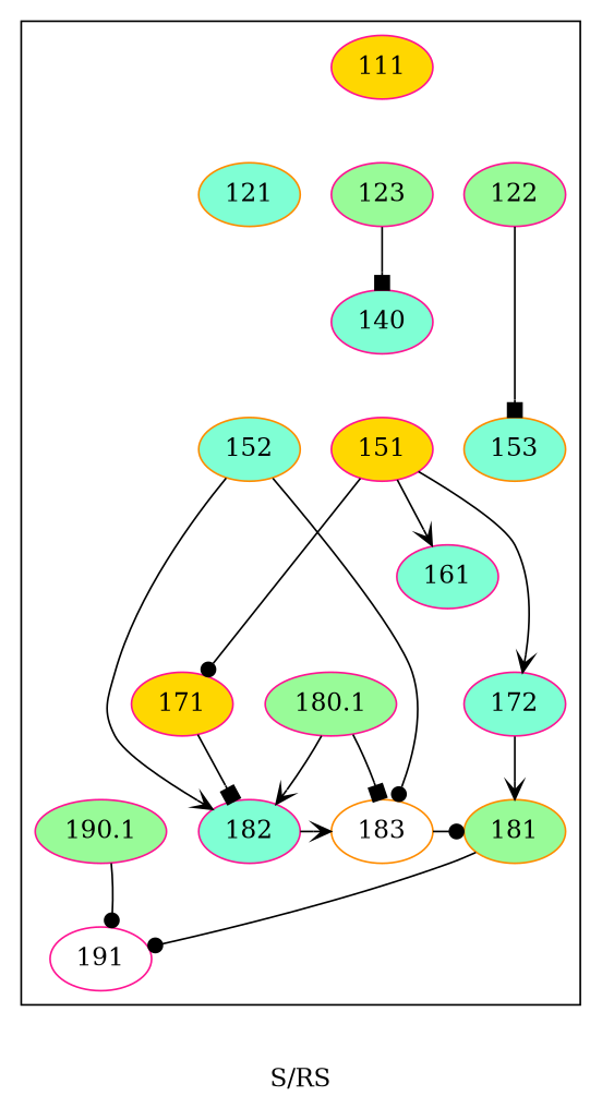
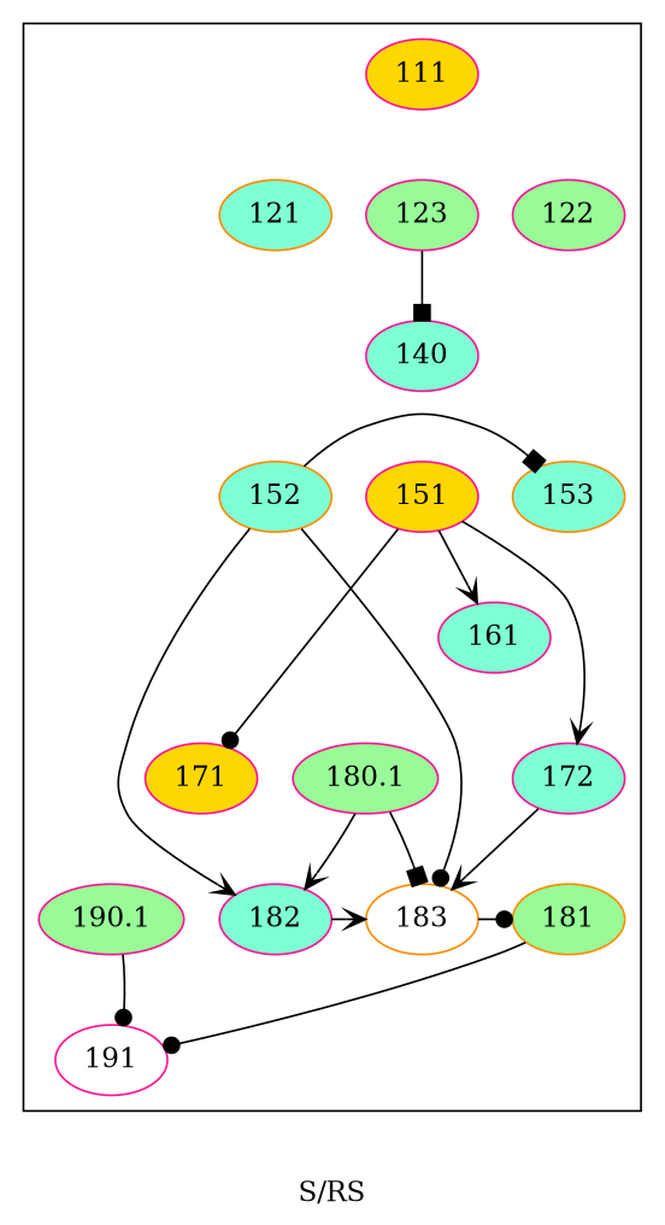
  digraph {
    label="S/RS"
    node [color=deeppink fillcolor=aquamarine style=filled]
    edge [style=invis]
    111 [fillcolor=gold]
    121 [color=darkorange]
    122 [fillcolor=palegreen]
    123 [fillcolor=palegreen]
    140
    151 [fillcolor=gold]
    152 [color=darkorange]
    153 [color=darkorange]
    161
    171 [fillcolor=gold]
    172
    180.1 [fillcolor=palegreen]
    181 [color=darkorange fillcolor=palegreen]
    182
    183 [color=darkorange fillcolor=white]
    190.1 [fillcolor=palegreen]
    191 [fillcolor=white]
    subgraph cluster_1 {
      label=""
      subgraph sub_2 {
        label=""
        rank=same
        111
      }
      subgraph sub_3 {
        label=""
        rank=same
        121
        122
        123
      }
      subgraph sub_4 {
        label=""
        rank=same
        140
      }
      subgraph sub_5 {
        label=""
        rank=same
        151
        152
        153
      }
      subgraph sub_6 {
        label=""
        rank=same
        161
      }
      subgraph sub_7 {
        label=""
        rank=same
        171
        172
      }
      subgraph sub_8 {
        label=""
        rank=same
        180.1
      }
      subgraph sub_9 {
        label=""
        rank=same
        181
        182
        183
      }
      subgraph sub_10 {
        label=""
        rank=same
        190.1
      }
      subgraph sub_11 {
        label=""
        rank=same
        191
      }
    }
    111 -> 121
    111 -> 122
    111 -> 123
    121 -> 122
    123 -> 140 [arrowhead=box style=""]
    140 -> 151
    140 -> 152
    140 -> 153
    151 -> 152
    151 -> 161 [arrowhead=vee style=""]
    151 -> 171 [arrowhead=dot style=""]
    151 -> 172 [arrowhead=vee style=""]
-   122 -> 153 [arrowhead=box style=""]
+   152 -> 153 [arrowhead=box style=""]
    152 -> 182 [arrowhead=vee style=""]
    152 -> 183 [arrowhead=dot style=""]
    161 -> 171
    161 -> 172
    171 -> 172
-   171 -> 182 [arrowhead=box style=""]
-   172 -> 181 [arrowhead=vee style=""]
+   172 -> 183 [arrowhead=vee style=""]
    180.1 -> 181
    180.1 -> 182
    180.1 -> 182 [arrowhead=vee style=""]
    180.1 -> 183
    180.1 -> 183 [arrowhead=box style=""]
    181 -> 182
    181 -> 191 [arrowhead=dot style=""]
    182 -> 183 [arrowhead=vee style=""]
    183 -> 181 [arrowhead=dot style=""]
    190.1 -> 191
    190.1 -> 191 [arrowhead=dot style=""]
  }
